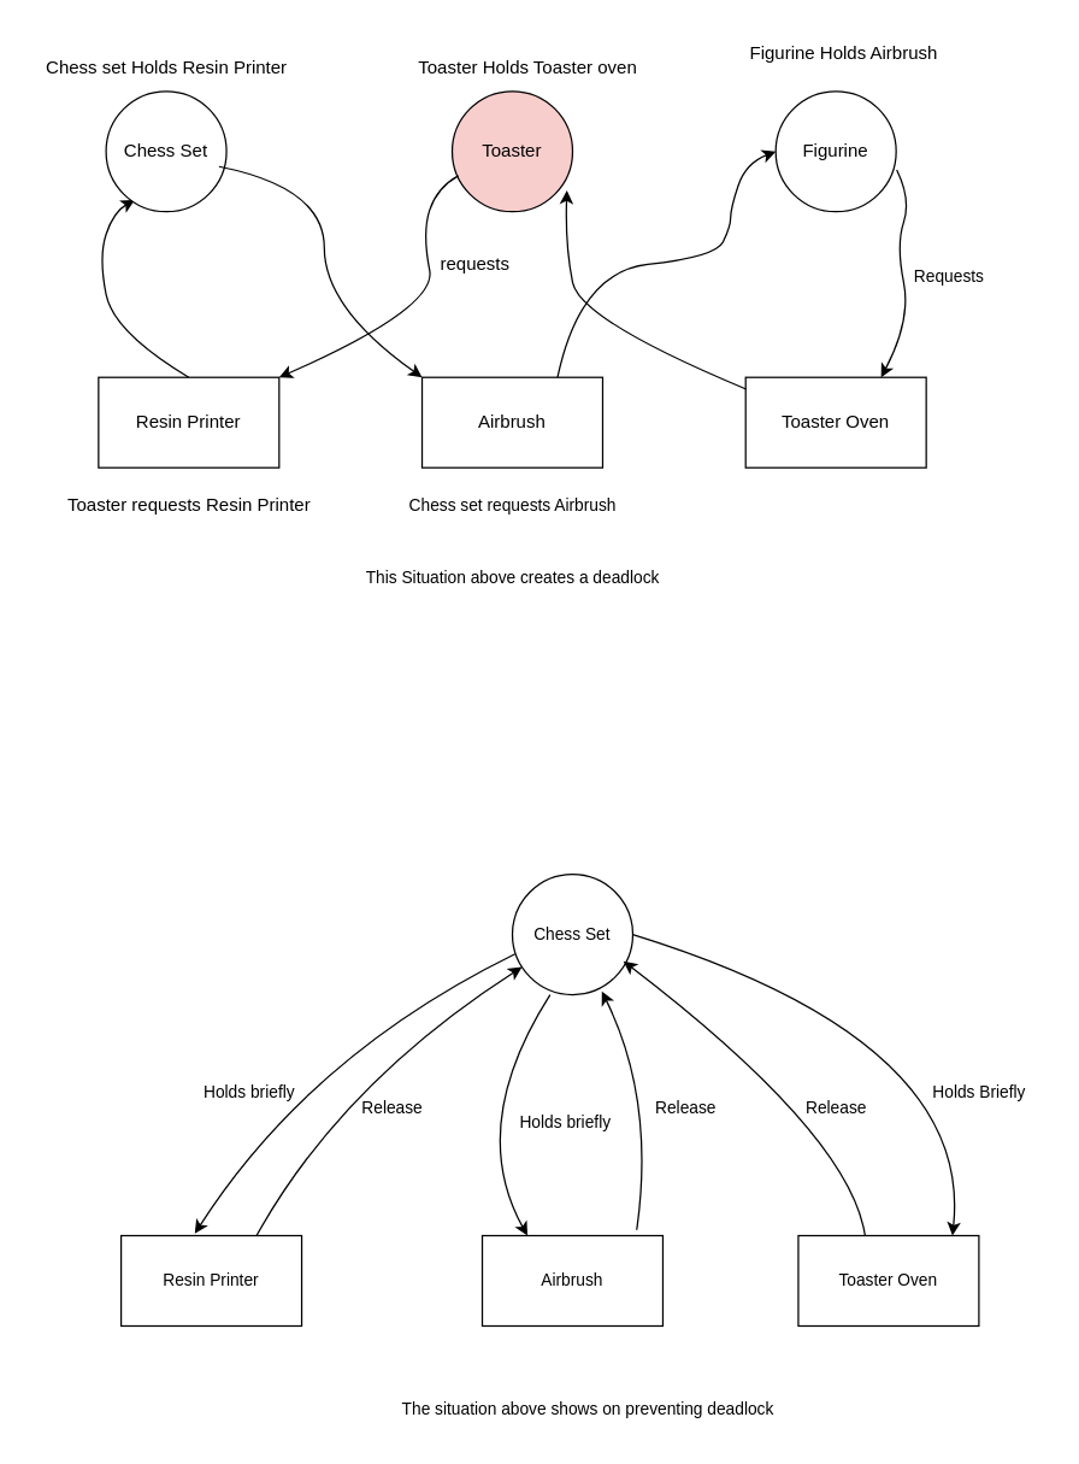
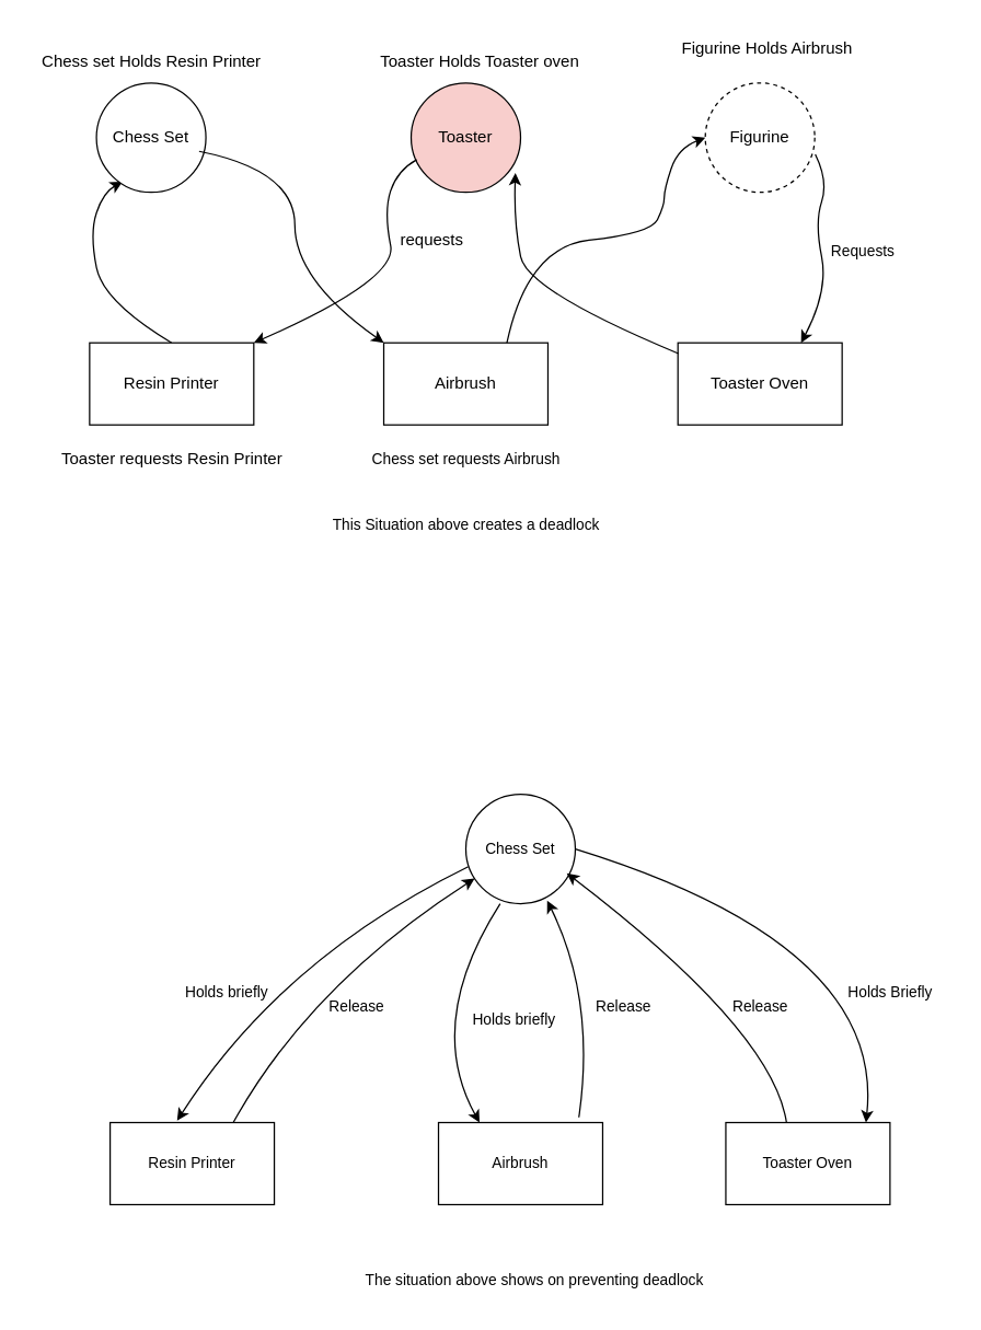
  <mxCell id="0" />
  <mxCell id="1" parent="0" />
  <mxCell id="2" value="" style="curved=1;endArrow=classic;html=1;rounded=0;entryX=0.375;entryY=0;entryDx=0;entryDy=0;entryPerimeter=0;exitX=0.117;exitY=1.037;exitDx=0;exitDy=0;exitPerimeter=0;" edge="1" parent="1"><mxGeometry width="50" height="50" relative="1" as="geometry"><mxPoint x="125" y="250" as="sourcePoint" /><mxPoint x="89.04" y="132.22" as="targetPoint" /><Array as="points"><mxPoint x="75" y="220" /><mxPoint x="65" y="170" /><mxPoint x="75" y="140" /></Array></mxGeometry></mxCell>
  <mxCell id="3" value="Chess set Holds Resin Printer" style="text;html=1;align=center;verticalAlign=middle;resizable=0;points=[];autosize=1;strokeColor=none;fillColor=none;" vertex="1" parent="1"><mxGeometry x="20" y="30" width="180" height="30" as="geometry" /></mxCell>
  <mxCell id="4" value="Chess Set" style="ellipse;whiteSpace=wrap;html=1;aspect=fixed;" vertex="1" parent="1"><mxGeometry x="70" y="60" width="80" height="80" as="geometry" /></mxCell>
  <mxCell id="5" value="Resin Printer" style="rounded=0;whiteSpace=wrap;html=1;" vertex="1" parent="1"><mxGeometry x="65" y="250" width="120" height="60" as="geometry" /></mxCell>
  <mxCell id="6" value="Toaster" style="ellipse;whiteSpace=wrap;html=1;aspect=fixed;fillColor=#f8cecc;" vertex="1" parent="1"><mxGeometry x="300" y="60" width="80" height="80" as="geometry" /></mxCell>
  <mxCell id="7" value="Airbrush" style="rounded=0;whiteSpace=wrap;html=1;" vertex="1" parent="1"><mxGeometry x="280" y="250" width="120" height="60" as="geometry" /></mxCell>
- <mxCell id="8" value="Figurine" style="ellipse;whiteSpace=wrap;html=1;aspect=fixed;" vertex="1" parent="1"><mxGeometry x="515" y="60" width="80" height="80" as="geometry" /></mxCell>
+ <mxCell id="8" value="Figurine" style="ellipse;whiteSpace=wrap;html=1;aspect=fixed;dashed=1;" vertex="1" parent="1"><mxGeometry x="515" y="60" width="80" height="80" as="geometry" /></mxCell>
  <mxCell id="9" value="Toaster Oven" style="rounded=0;whiteSpace=wrap;html=1;" vertex="1" parent="1"><mxGeometry x="495" y="250" width="120" height="60" as="geometry" /></mxCell>
  <mxCell id="10" value="" style="curved=1;endArrow=classic;html=1;rounded=0;entryX=0;entryY=0.5;entryDx=0;entryDy=0;exitX=0.75;exitY=0;exitDx=0;exitDy=0;" edge="1" parent="1" source="7" target="8"><mxGeometry width="50" height="50" relative="1" as="geometry"><mxPoint x="545" y="217.78" as="sourcePoint" /><mxPoint x="509.04" y="100" as="targetPoint" /><Array as="points"><mxPoint x="385" y="180" /><mxPoint x="475" y="170" /><mxPoint x="485" y="150" /><mxPoint x="485" y="137.78" /><mxPoint x="495" y="107.78" /></Array></mxGeometry></mxCell>
  <mxCell id="11" value="" style="curved=1;endArrow=classic;html=1;rounded=0;exitX=0.003;exitY=0.13;exitDx=0;exitDy=0;exitPerimeter=0;entryX=0.953;entryY=0.823;entryDx=0;entryDy=0;entryPerimeter=0;" edge="1" parent="1" source="9" target="6"><mxGeometry width="50" height="50" relative="1" as="geometry"><mxPoint x="435" y="241.89" as="sourcePoint" /><mxPoint x="395" y="120" as="targetPoint" /><Array as="points"><mxPoint x="385" y="211.89" /><mxPoint x="375" y="161.89" /></Array></mxGeometry></mxCell>
  <mxCell id="12" value="Figurine Holds Airbrush" style="text;html=1;align=center;verticalAlign=middle;resizable=0;points=[];autosize=1;strokeColor=none;fillColor=none;" vertex="1" parent="1"><mxGeometry x="485" y="20" width="150" height="30" as="geometry" /></mxCell>
  <mxCell id="13" value="Toaster requests Resin Printer" style="text;html=1;align=center;verticalAlign=middle;resizable=0;points=[];autosize=1;strokeColor=none;fillColor=none;" vertex="1" parent="1"><mxGeometry x="35" y="320" width="180" height="30" as="geometry" /></mxCell>
  <mxCell id="14" value="" style="curved=1;endArrow=classic;html=1;rounded=0;entryX=1;entryY=0;entryDx=0;entryDy=0;exitX=0.117;exitY=1.037;exitDx=0;exitDy=0;exitPerimeter=0;" edge="1" parent="1" target="5"><mxGeometry width="50" height="50" relative="1" as="geometry"><mxPoint x="304.04" y="116.11" as="sourcePoint" /><mxPoint x="340" y="233.89" as="targetPoint" /><Array as="points"><mxPoint x="290" y="123.89" /><mxPoint x="280" y="153.89" /><mxPoint x="290" y="203.89" /></Array></mxGeometry></mxCell>
  <mxCell id="15" value="" style="curved=1;endArrow=classic;html=1;rounded=0;entryX=0.75;entryY=0;entryDx=0;entryDy=0;exitX=1.005;exitY=0.653;exitDx=0;exitDy=0;exitPerimeter=0;" edge="1" parent="1" source="8" target="9"><mxGeometry width="50" height="50" relative="1" as="geometry"><mxPoint x="619.04" y="124.11" as="sourcePoint" /><mxPoint x="655" y="241.89" as="targetPoint" /><Array as="points"><mxPoint x="605" y="131.89" /><mxPoint x="595" y="161.89" /><mxPoint x="605" y="211.89" /></Array></mxGeometry></mxCell>
  <mxCell id="16" value="Requests" style="text;html=1;align=center;verticalAlign=middle;resizable=0;points=[];autosize=1;strokeColor=none;fillColor=none;fontFamily=Helvetica;fontSize=11;fontColor=default;labelBackgroundColor=default;" vertex="1" parent="1"><mxGeometry x="595" y="168" width="70" height="30" as="geometry" /></mxCell>
  <mxCell id="17" value="" style="curved=1;endArrow=classic;html=1;rounded=0;entryX=0;entryY=0;entryDx=0;entryDy=0;exitX=0.938;exitY=0.625;exitDx=0;exitDy=0;exitPerimeter=0;" edge="1" parent="1" source="4" target="7"><mxGeometry width="50" height="50" relative="1" as="geometry"><mxPoint x="229.04" y="116.11" as="sourcePoint" /><mxPoint x="265" y="233.89" as="targetPoint" /><Array as="points"><mxPoint x="215" y="123.89" /><mxPoint x="215" y="203.89" /></Array></mxGeometry></mxCell>
  <mxCell id="18" value="requests" style="text;html=1;align=center;verticalAlign=middle;resizable=0;points=[];autosize=1;strokeColor=none;fillColor=none;" vertex="1" parent="1"><mxGeometry x="280" y="160" width="70" height="30" as="geometry" /></mxCell>
  <mxCell id="19" value="Toaster Holds Toaster oven" style="text;html=1;align=center;verticalAlign=middle;resizable=0;points=[];autosize=1;strokeColor=none;fillColor=none;" vertex="1" parent="1"><mxGeometry x="265" y="30" width="170" height="30" as="geometry" /></mxCell>
  <mxCell id="20" value="Chess set requests Airbrush" style="text;html=1;align=center;verticalAlign=middle;resizable=0;points=[];autosize=1;strokeColor=none;fillColor=none;fontFamily=Helvetica;fontSize=11;fontColor=default;labelBackgroundColor=default;" vertex="1" parent="1"><mxGeometry x="260" y="320" width="160" height="30" as="geometry" /></mxCell>
  <mxCell id="21" value="This Situation above creates a deadlock" style="text;html=1;align=center;verticalAlign=middle;resizable=0;points=[];autosize=1;strokeColor=none;fillColor=none;fontFamily=Helvetica;fontSize=11;fontColor=default;labelBackgroundColor=default;" vertex="1" parent="1"><mxGeometry x="230" y="368" width="220" height="30" as="geometry" /></mxCell>
  <mxCell id="22" value="Chess Set" style="ellipse;whiteSpace=wrap;html=1;aspect=fixed;fontFamily=Helvetica;fontSize=11;fontColor=default;labelBackgroundColor=default;" vertex="1" parent="1"><mxGeometry x="340" y="580" width="80" height="80" as="geometry" /></mxCell>
  <mxCell id="23" value="Resin Printer" style="rounded=0;whiteSpace=wrap;html=1;fontFamily=Helvetica;fontSize=11;fontColor=default;labelBackgroundColor=default;" vertex="1" parent="1"><mxGeometry x="80" y="820" width="120" height="60" as="geometry" /></mxCell>
  <mxCell id="24" value="Airbrush" style="rounded=0;whiteSpace=wrap;html=1;fontFamily=Helvetica;fontSize=11;fontColor=default;labelBackgroundColor=default;" vertex="1" parent="1"><mxGeometry x="320" y="820" width="120" height="60" as="geometry" /></mxCell>
  <mxCell id="25" value="Toaster Oven" style="rounded=0;whiteSpace=wrap;html=1;fontFamily=Helvetica;fontSize=11;fontColor=default;labelBackgroundColor=default;" vertex="1" parent="1"><mxGeometry x="530" y="820" width="120" height="60" as="geometry" /></mxCell>
  <mxCell id="26" value="" style="endArrow=classic;html=1;rounded=0;strokeColor=default;align=center;verticalAlign=middle;fontFamily=Helvetica;fontSize=11;fontColor=default;labelBackgroundColor=default;curved=1;exitX=0.022;exitY=0.662;exitDx=0;exitDy=0;exitPerimeter=0;entryX=0.408;entryY=-0.023;entryDx=0;entryDy=0;entryPerimeter=0;" edge="1" parent="1" source="22" target="23"><mxGeometry width="50" height="50" relative="1" as="geometry"><mxPoint x="315" y="650" as="sourcePoint" /><mxPoint x="210" y="750" as="targetPoint" /><Array as="points"><mxPoint x="205" y="700" /></Array></mxGeometry></mxCell>
  <mxCell id="27" value="" style="endArrow=classic;html=1;rounded=0;strokeColor=default;align=center;verticalAlign=middle;fontFamily=Helvetica;fontSize=11;fontColor=default;labelBackgroundColor=default;curved=1;exitX=0.313;exitY=1;exitDx=0;exitDy=0;exitPerimeter=0;entryX=0.25;entryY=0;entryDx=0;entryDy=0;" edge="1" parent="1" source="22" target="24"><mxGeometry width="50" height="50" relative="1" as="geometry"><mxPoint x="446.5" y="680" as="sourcePoint" /><mxPoint x="233.5" y="866" as="targetPoint" /><Array as="points"><mxPoint x="309.5" y="747" /></Array></mxGeometry></mxCell>
  <mxCell id="28" value="" style="endArrow=classic;html=1;rounded=0;strokeColor=default;align=center;verticalAlign=middle;fontFamily=Helvetica;fontSize=11;fontColor=default;labelBackgroundColor=default;curved=1;exitX=1;exitY=0.5;exitDx=0;exitDy=0;entryX=0.392;entryY=-0.05;entryDx=0;entryDy=0;entryPerimeter=0;" edge="1" parent="1" source="22"><mxGeometry width="50" height="50" relative="1" as="geometry"><mxPoint x="463.644" y="651.284" as="sourcePoint" /><mxPoint x="632.4" y="820" as="targetPoint" /><Array as="points"><mxPoint x="646.36" y="690" /></Array></mxGeometry></mxCell>
  <mxCell id="29" value="Holds briefly" style="text;html=1;align=center;verticalAlign=middle;resizable=0;points=[];autosize=1;strokeColor=none;fillColor=none;fontFamily=Helvetica;fontSize=11;fontColor=default;labelBackgroundColor=default;" vertex="1" parent="1"><mxGeometry x="125" y="710" width="80" height="30" as="geometry" /></mxCell>
  <mxCell id="30" value="Holds briefly" style="text;html=1;align=center;verticalAlign=middle;resizable=0;points=[];autosize=1;strokeColor=none;fillColor=none;fontFamily=Helvetica;fontSize=11;fontColor=default;labelBackgroundColor=default;" vertex="1" parent="1"><mxGeometry x="335" y="730" width="80" height="30" as="geometry" /></mxCell>
  <mxCell id="31" value="Holds Briefly" style="text;html=1;align=center;verticalAlign=middle;resizable=0;points=[];autosize=1;strokeColor=none;fillColor=none;fontFamily=Helvetica;fontSize=11;fontColor=default;labelBackgroundColor=default;" vertex="1" parent="1"><mxGeometry x="605" y="710" width="90" height="30" as="geometry" /></mxCell>
  <mxCell id="32" value="" style="endArrow=classic;html=1;rounded=0;strokeColor=default;align=center;verticalAlign=middle;fontFamily=Helvetica;fontSize=11;fontColor=default;labelBackgroundColor=default;curved=1;exitX=0.75;exitY=0;exitDx=0;exitDy=0;" edge="1" parent="1" source="23" target="22"><mxGeometry width="50" height="50" relative="1" as="geometry"><mxPoint x="150" y="838" as="sourcePoint" /><mxPoint x="363" y="652" as="targetPoint" /><Array as="points"><mxPoint x="226" y="719" /></Array></mxGeometry></mxCell>
  <mxCell id="33" value="Release" style="text;html=1;align=center;verticalAlign=middle;resizable=0;points=[];autosize=1;strokeColor=none;fillColor=none;fontFamily=Helvetica;fontSize=11;fontColor=default;labelBackgroundColor=default;" vertex="1" parent="1"><mxGeometry x="230" y="720" width="60" height="30" as="geometry" /></mxCell>
  <mxCell id="34" value="" style="endArrow=classic;html=1;rounded=0;strokeColor=default;align=center;verticalAlign=middle;fontFamily=Helvetica;fontSize=11;fontColor=default;labelBackgroundColor=default;curved=1;entryX=0.743;entryY=0.972;entryDx=0;entryDy=0;entryPerimeter=0;exitX=0.855;exitY=-0.063;exitDx=0;exitDy=0;exitPerimeter=0;" edge="1" parent="1" source="24" target="22"><mxGeometry width="50" height="50" relative="1" as="geometry"><mxPoint x="410" y="820" as="sourcePoint" /><mxPoint x="460" y="770" as="targetPoint" /><Array as="points"><mxPoint x="435" y="730" /></Array></mxGeometry></mxCell>
  <mxCell id="35" value="Re&lt;span style=&quot;background-color: light-dark(#ffffff, var(--ge-dark-color, #121212)); color: light-dark(rgb(0, 0, 0), rgb(255, 255, 255));&quot;&gt;lease&lt;/span&gt;" style="text;html=1;align=center;verticalAlign=middle;resizable=0;points=[];autosize=1;strokeColor=none;fillColor=none;fontFamily=Helvetica;fontSize=11;fontColor=default;labelBackgroundColor=default;" vertex="1" parent="1"><mxGeometry x="425" y="720" width="60" height="30" as="geometry" /></mxCell>
  <mxCell id="36" value="" style="endArrow=classic;html=1;rounded=0;strokeColor=default;align=center;verticalAlign=middle;fontFamily=Helvetica;fontSize=11;fontColor=default;labelBackgroundColor=default;curved=1;exitX=0.125;exitY=-0.05;exitDx=0;exitDy=0;exitPerimeter=0;entryX=0.922;entryY=0.722;entryDx=0;entryDy=0;entryPerimeter=0;" edge="1" parent="1" target="22"><mxGeometry width="50" height="50" relative="1" as="geometry"><mxPoint x="574.35" y="820" as="sourcePoint" /><mxPoint x="439.998" y="648.704" as="targetPoint" /><Array as="points"><mxPoint x="564.35" y="753" /></Array></mxGeometry></mxCell>
  <mxCell id="37" value="Release" style="text;html=1;align=center;verticalAlign=middle;resizable=0;points=[];autosize=1;strokeColor=none;fillColor=none;fontFamily=Helvetica;fontSize=11;fontColor=default;labelBackgroundColor=default;" vertex="1" parent="1"><mxGeometry x="525" y="720" width="60" height="30" as="geometry" /></mxCell>
  <mxCell id="38" value="The situation above shows on preventing deadlock" style="text;html=1;align=center;verticalAlign=middle;resizable=0;points=[];autosize=1;strokeColor=none;fillColor=none;fontFamily=Helvetica;fontSize=11;fontColor=default;labelBackgroundColor=default;" vertex="1" parent="1"><mxGeometry x="255" y="920" width="270" height="30" as="geometry" /></mxCell>
